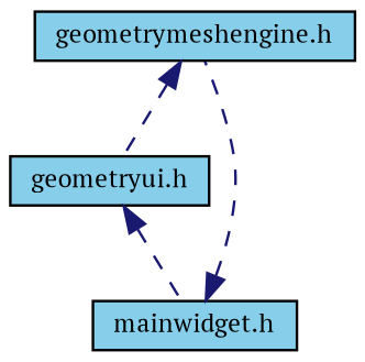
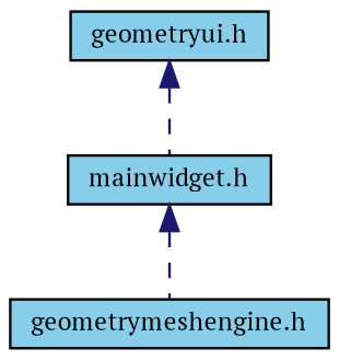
  digraph {
    fontname="PT Serif"
    node [color=black fillcolor=skyblue fontname="PT Serif" fontsize=10 shape=record style=filled]
    edge [color=midnightblue dir=back fontname="PT Serif" fontsize=10 labelfontname=Helvetica labelfontsize=10 style=dashed]
    n1 [fontcolor=black height=0.2 label="geometrymeshengine.h" width=0.4]
    n2 [height=0.2 label="geometryui.h" width=0.4]
    n3 [height=0.2 label="mainwidget.h" width=0.4]
-   n1 -> n2
    n2 -> n3
    n3 -> n1
  }
